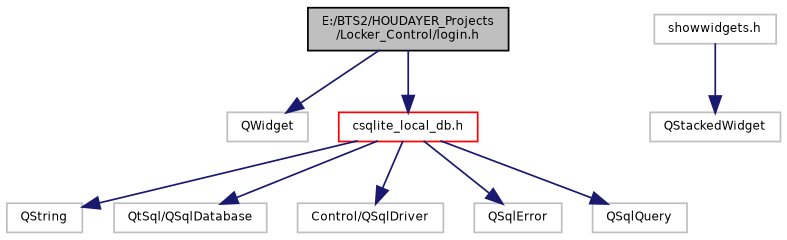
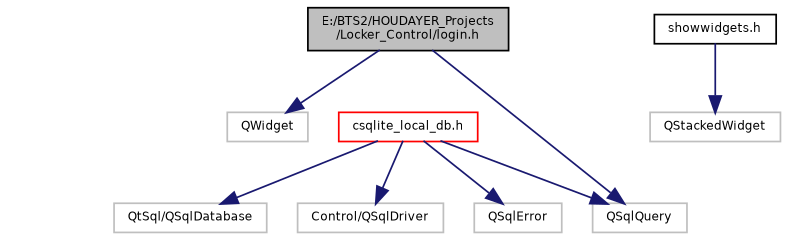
  digraph {
    node [color=grey75 fontname=Helvetica fontsize=7 shape=record]
    edge [color=midnightblue fontname=Helvetica fontsize=7 labelfontname=Helvetica labelfontsize=7 style=solid]
    n1 [color=black fillcolor=grey75 fontcolor=black height=0.2 label="E:/BTS2/HOUDAYER_Projects\l/Locker_Control/login.h" style=filled width=0.4]
    n2 [height=0.2 label=QWidget width=0.4]
    n3 [color=red height=0.2 label="csqlite_local_db.h" width=0.4]
-   n4 [height=0.2 label="showwidgets.h" width=0.4]
+   n4 [color=black height=0.2 label="showwidgets.h" width=0.4]
    n5 [height=0.2 label=QStackedWidget width=0.4]
-   n6 [height=0.2 label=QString width=0.4]
    n7 [height=0.2 label="QtSql/QSqlDatabase" width=0.4]
    n8 [height=0.2 label="Control/QSqlDriver" width=0.4]
    n9 [height=0.2 label=QSqlQuery width=0.4]
    n10 [height=0.2 label=QSqlError width=0.4]
    n1 -> n2
-   n1 -> n3
-   n3 -> n6
+   n1 -> n9
    n3 -> n7
    n3 -> n8
    n3 -> n9
    n3 -> n10
    n4 -> n5
  }
